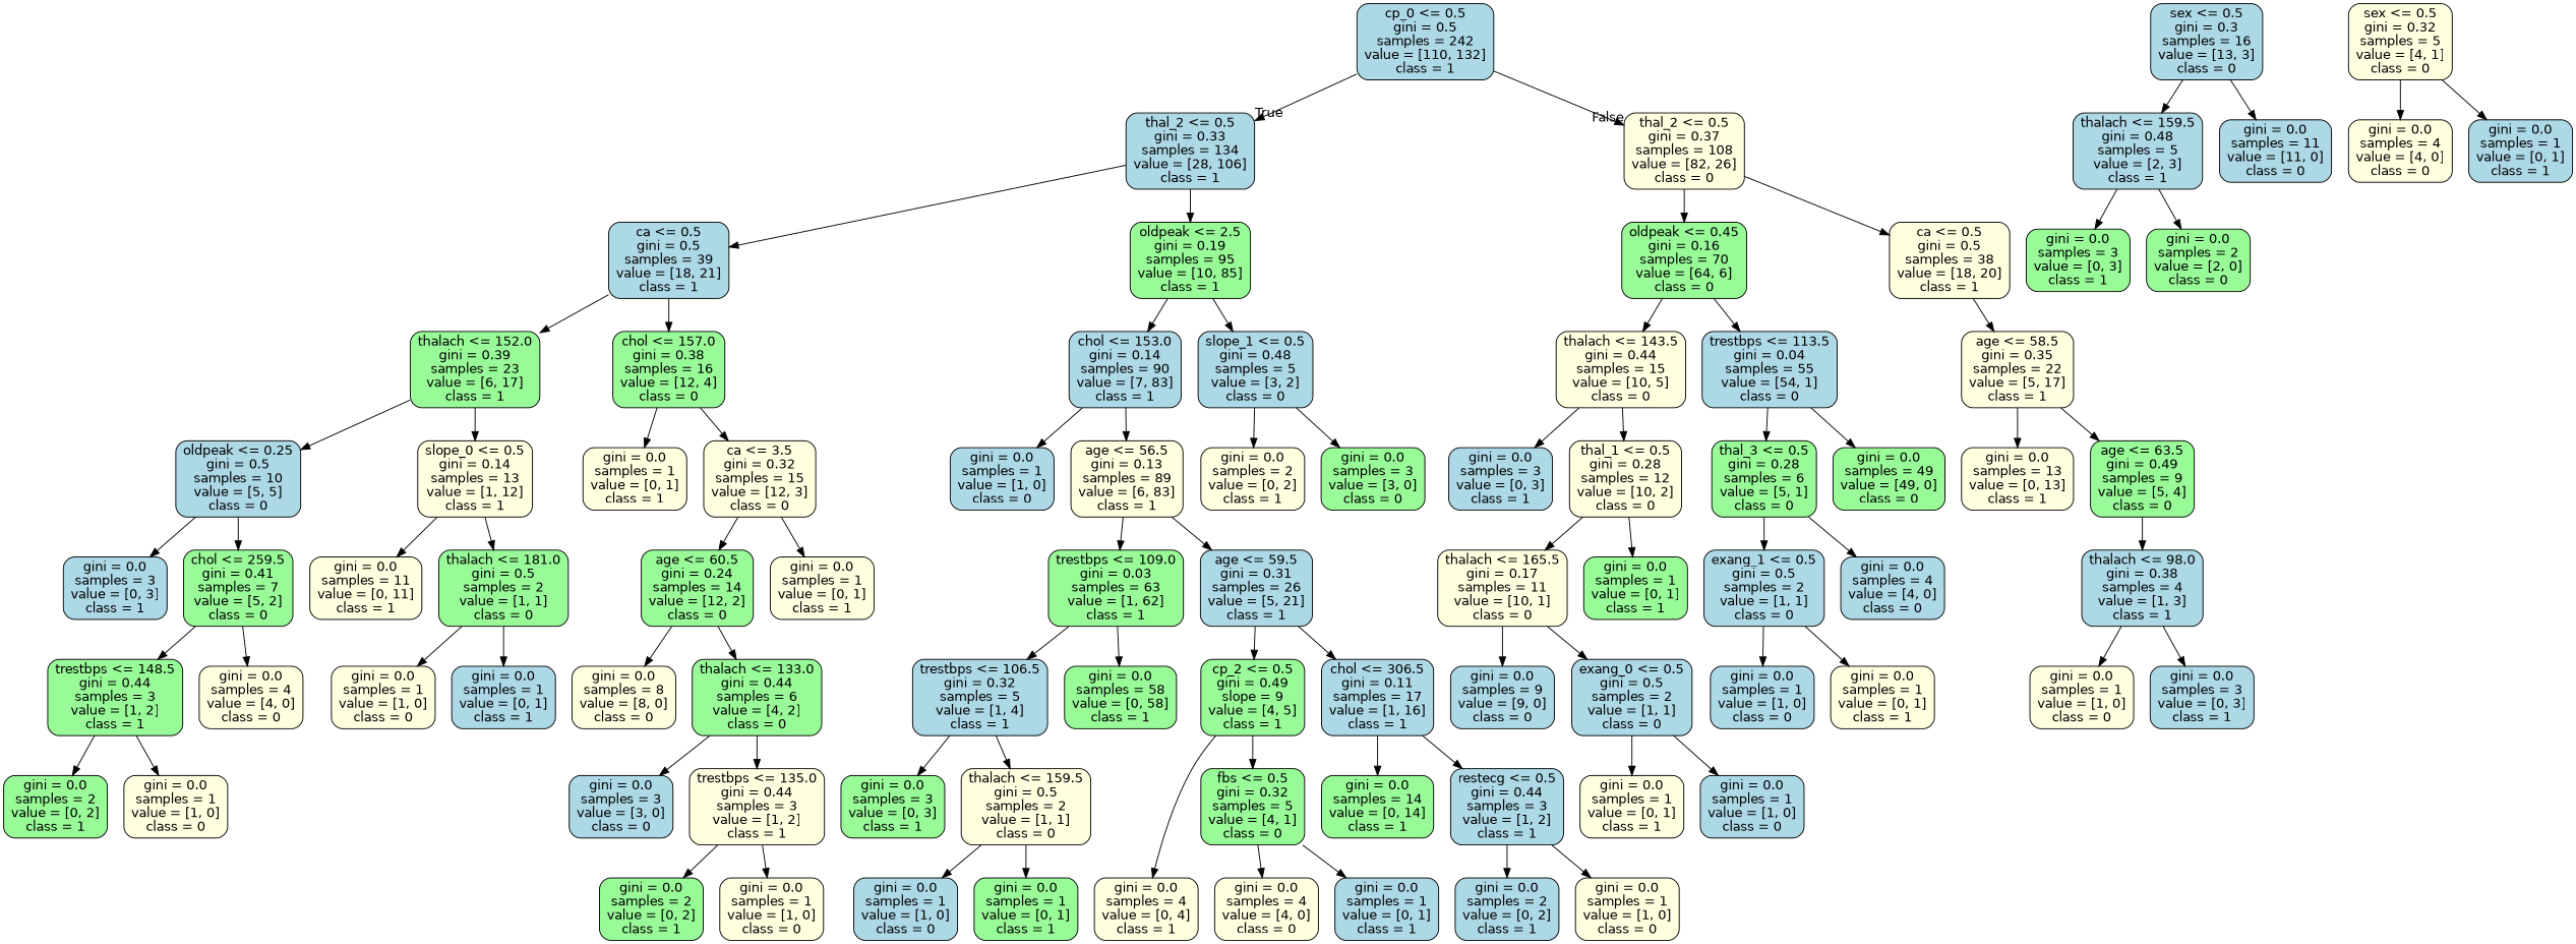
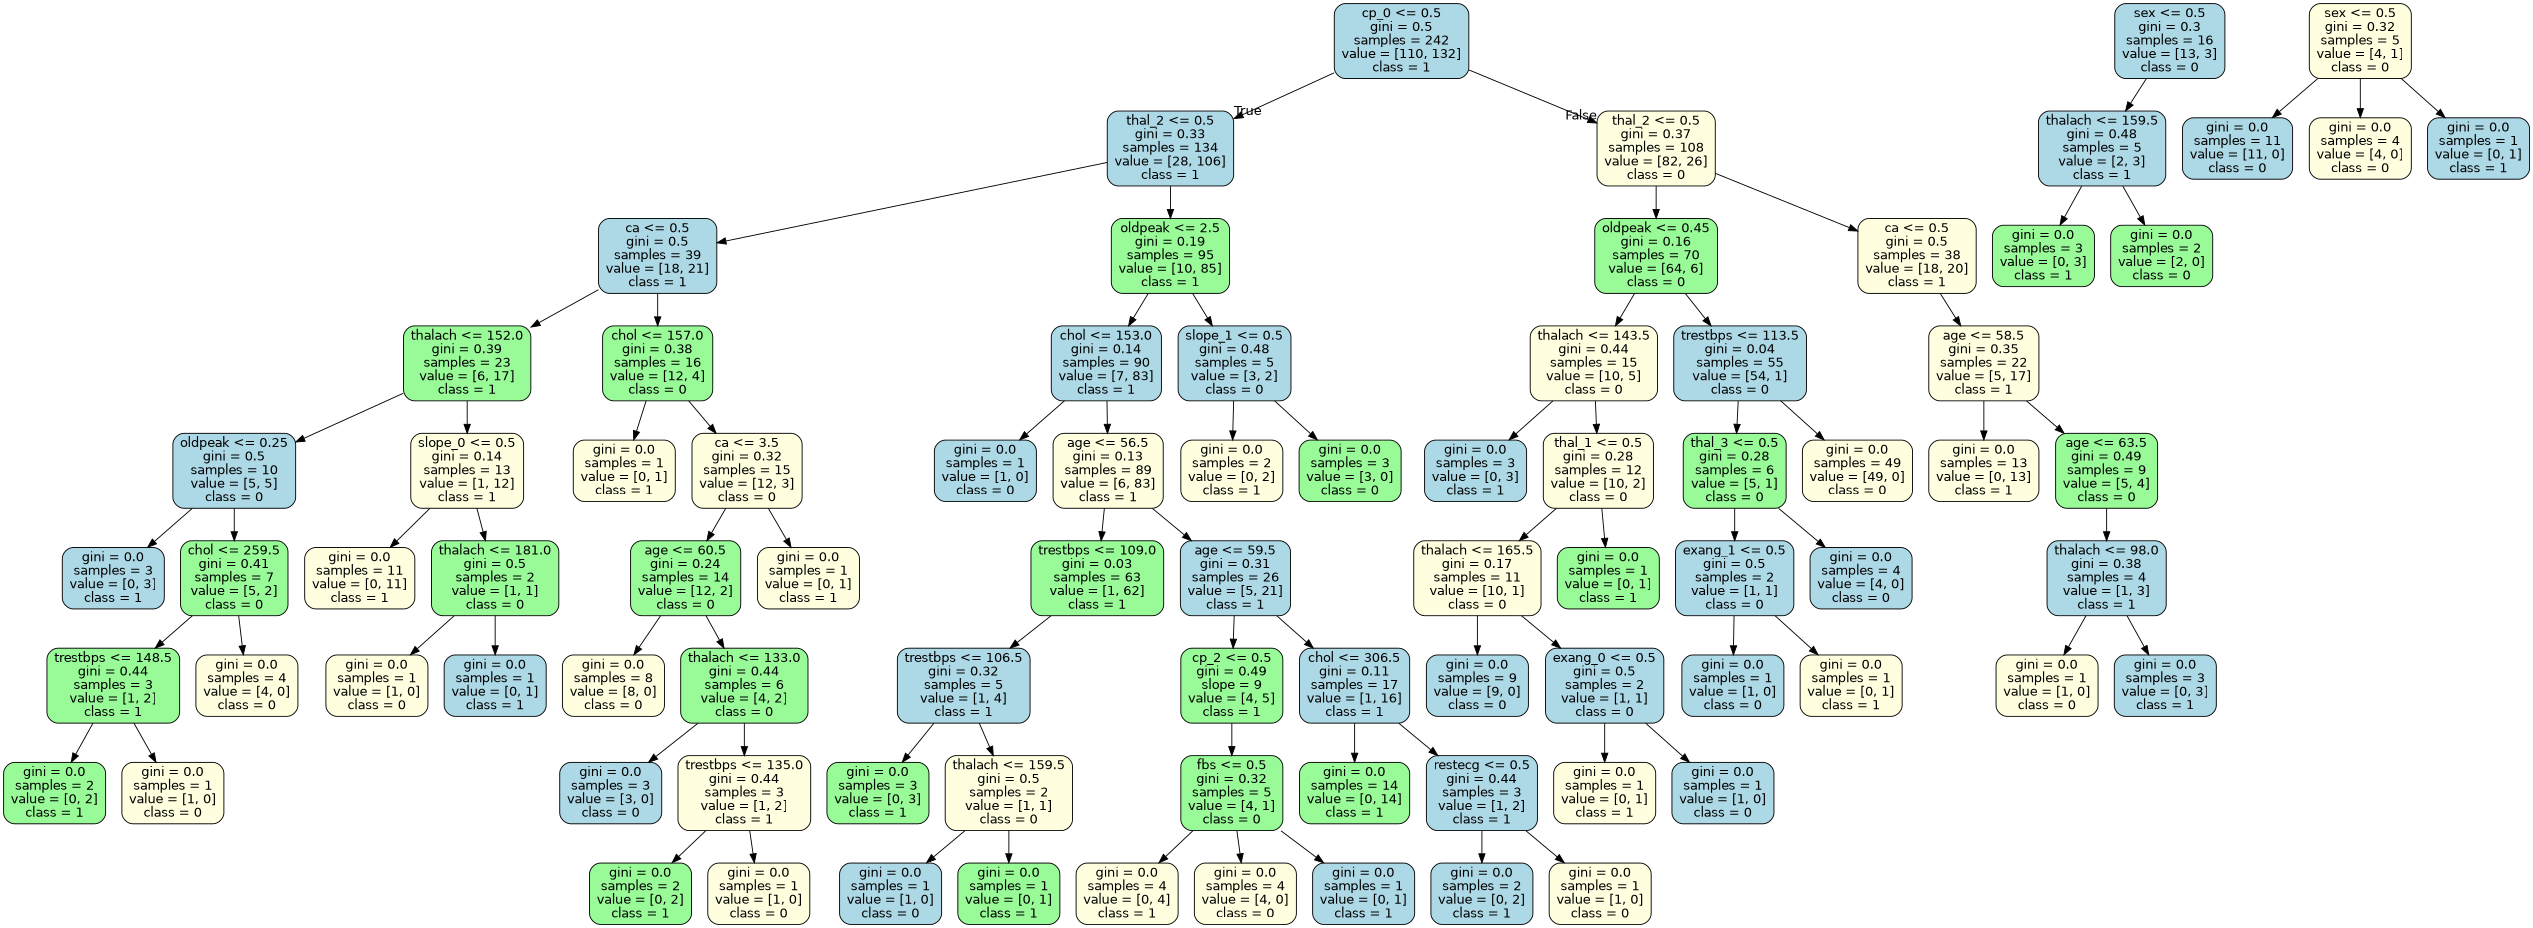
  digraph {
    node [color=black fillcolor=lightblue fontname=helvetica shape=box style="filled, rounded"]
    edge [fontname=helvetica]
    n1 [label="cp_0 <= 0.5\ngini = 0.5\nsamples = 242\nvalue = [110, 132]\nclass = 1"]
    n2 [label="thal_2 <= 0.5\ngini = 0.33\nsamples = 134\nvalue = [28, 106]\nclass = 1"]
    n3 [fillcolor=lightyellow label="thal_2 <= 0.5\ngini = 0.37\nsamples = 108\nvalue = [82, 26]\nclass = 0"]
    n4 [label="ca <= 0.5\ngini = 0.5\nsamples = 39\nvalue = [18, 21]\nclass = 1"]
    n5 [fillcolor=palegreen label="oldpeak <= 2.5\ngini = 0.19\nsamples = 95\nvalue = [10, 85]\nclass = 1"]
    n6 [fillcolor=palegreen label="oldpeak <= 0.45\ngini = 0.16\nsamples = 70\nvalue = [64, 6]\nclass = 0"]
    n7 [fillcolor=lightyellow label="ca <= 0.5\ngini = 0.5\nsamples = 38\nvalue = [18, 20]\nclass = 1"]
    n8 [fillcolor=palegreen label="thalach <= 152.0\ngini = 0.39\nsamples = 23\nvalue = [6, 17]\nclass = 1"]
    n9 [fillcolor=palegreen label="chol <= 157.0\ngini = 0.38\nsamples = 16\nvalue = [12, 4]\nclass = 0"]
    n10 [label="chol <= 153.0\ngini = 0.14\nsamples = 90\nvalue = [7, 83]\nclass = 1"]
    n11 [label="slope_1 <= 0.5\ngini = 0.48\nsamples = 5\nvalue = [3, 2]\nclass = 0"]
    n12 [label="oldpeak <= 0.25\ngini = 0.5\nsamples = 10\nvalue = [5, 5]\nclass = 0"]
    n13 [fillcolor=lightyellow label="slope_0 <= 0.5\ngini = 0.14\nsamples = 13\nvalue = [1, 12]\nclass = 1"]
    n14 [fillcolor=lightyellow label="gini = 0.0\nsamples = 1\nvalue = [0, 1]\nclass = 1"]
    n15 [fillcolor=lightyellow label="ca <= 3.5\ngini = 0.32\nsamples = 15\nvalue = [12, 3]\nclass = 0"]
    n16 [label="gini = 0.0\nsamples = 3\nvalue = [0, 3]\nclass = 1"]
    n17 [fillcolor=palegreen label="chol <= 259.5\ngini = 0.41\nsamples = 7\nvalue = [5, 2]\nclass = 0"]
    n18 [fillcolor=lightyellow label="gini = 0.0\nsamples = 11\nvalue = [0, 11]\nclass = 1"]
    n19 [fillcolor=palegreen label="thalach <= 181.0\ngini = 0.5\nsamples = 2\nvalue = [1, 1]\nclass = 0"]
    n20 [fillcolor=palegreen label="trestbps <= 148.5\ngini = 0.44\nsamples = 3\nvalue = [1, 2]\nclass = 1"]
    n21 [fillcolor=lightyellow label="gini = 0.0\nsamples = 4\nvalue = [4, 0]\nclass = 0"]
    n22 [fillcolor=palegreen label="gini = 0.0\nsamples = 2\nvalue = [0, 2]\nclass = 1"]
    n23 [fillcolor=lightyellow label="gini = 0.0\nsamples = 1\nvalue = [1, 0]\nclass = 0"]
    n24 [fillcolor=lightyellow label="gini = 0.0\nsamples = 1\nvalue = [1, 0]\nclass = 0"]
    n25 [label="gini = 0.0\nsamples = 1\nvalue = [0, 1]\nclass = 1"]
    n26 [fillcolor=palegreen label="age <= 60.5\ngini = 0.24\nsamples = 14\nvalue = [12, 2]\nclass = 0"]
    n27 [fillcolor=lightyellow label="gini = 0.0\nsamples = 1\nvalue = [0, 1]\nclass = 1"]
    n28 [fillcolor=lightyellow label="gini = 0.0\nsamples = 8\nvalue = [8, 0]\nclass = 0"]
    n29 [fillcolor=palegreen label="thalach <= 133.0\ngini = 0.44\nsamples = 6\nvalue = [4, 2]\nclass = 0"]
    n30 [label="gini = 0.0\nsamples = 3\nvalue = [3, 0]\nclass = 0"]
    n31 [fillcolor=lightyellow label="trestbps <= 135.0\ngini = 0.44\nsamples = 3\nvalue = [1, 2]\nclass = 1"]
    n32 [fillcolor=palegreen label="gini = 0.0\nsamples = 2\nvalue = [0, 2]\nclass = 1"]
    n33 [fillcolor=lightyellow label="gini = 0.0\nsamples = 1\nvalue = [1, 0]\nclass = 0"]
    n34 [label="gini = 0.0\nsamples = 1\nvalue = [1, 0]\nclass = 0"]
    n35 [fillcolor=lightyellow label="age <= 56.5\ngini = 0.13\nsamples = 89\nvalue = [6, 83]\nclass = 1"]
    n36 [fillcolor=lightyellow label="gini = 0.0\nsamples = 2\nvalue = [0, 2]\nclass = 1"]
    n37 [fillcolor=palegreen label="gini = 0.0\nsamples = 3\nvalue = [3, 0]\nclass = 0"]
    n38 [fillcolor=palegreen label="trestbps <= 109.0\ngini = 0.03\nsamples = 63\nvalue = [1, 62]\nclass = 1"]
    n39 [label="age <= 59.5\ngini = 0.31\nsamples = 26\nvalue = [5, 21]\nclass = 1"]
    n40 [label="trestbps <= 106.5\ngini = 0.32\nsamples = 5\nvalue = [1, 4]\nclass = 1"]
-   n41 [fillcolor=palegreen label="gini = 0.0\nsamples = 58\nvalue = [0, 58]\nclass = 1"]
    n42 [fillcolor=palegreen label="cp_2 <= 0.5\ngini = 0.49\nslope = 9\nvalue = [4, 5]\nclass = 1"]
    n43 [label="chol <= 306.5\ngini = 0.11\nsamples = 17\nvalue = [1, 16]\nclass = 1"]
    n44 [fillcolor=palegreen label="gini = 0.0\nsamples = 3\nvalue = [0, 3]\nclass = 1"]
    n45 [fillcolor=lightyellow label="thalach <= 159.5\ngini = 0.5\nsamples = 2\nvalue = [1, 1]\nclass = 0"]
    n46 [label="gini = 0.0\nsamples = 1\nvalue = [1, 0]\nclass = 0"]
    n47 [fillcolor=palegreen label="gini = 0.0\nsamples = 1\nvalue = [0, 1]\nclass = 1"]
    n48 [fillcolor=palegreen label="fbs <= 0.5\ngini = 0.32\nsamples = 5\nvalue = [4, 1]\nclass = 0"]
    n49 [fillcolor=lightyellow label="gini = 0.0\nsamples = 4\nvalue = [0, 4]\nclass = 1"]
    n50 [fillcolor=palegreen label="gini = 0.0\nsamples = 14\nvalue = [0, 14]\nclass = 1"]
    n51 [label="restecg <= 0.5\ngini = 0.44\nsamples = 3\nvalue = [1, 2]\nclass = 1"]
    n52 [fillcolor=lightyellow label="gini = 0.0\nsamples = 4\nvalue = [4, 0]\nclass = 0"]
    n53 [label="gini = 0.0\nsamples = 1\nvalue = [0, 1]\nclass = 1"]
    n54 [label="gini = 0.0\nsamples = 2\nvalue = [0, 2]\nclass = 1"]
    n55 [fillcolor=lightyellow label="gini = 0.0\nsamples = 1\nvalue = [1, 0]\nclass = 0"]
    n56 [fillcolor=lightyellow label="thalach <= 143.5\ngini = 0.44\nsamples = 15\nvalue = [10, 5]\nclass = 0"]
    n57 [label="trestbps <= 113.5\ngini = 0.04\nsamples = 55\nvalue = [54, 1]\nclass = 0"]
    n58 [fillcolor=lightyellow label="age <= 58.5\ngini = 0.35\nsamples = 22\nvalue = [5, 17]\nclass = 1"]
    n59 [label="gini = 0.0\nsamples = 3\nvalue = [0, 3]\nclass = 1"]
    n60 [fillcolor=lightyellow label="thal_1 <= 0.5\ngini = 0.28\nsamples = 12\nvalue = [10, 2]\nclass = 0"]
    n61 [fillcolor=palegreen label="thal_3 <= 0.5\ngini = 0.28\nsamples = 6\nvalue = [5, 1]\nclass = 0"]
-   n62 [fillcolor=palegreen label="gini = 0.0\nsamples = 49\nvalue = [49, 0]\nclass = 0"]
+   n62 [fillcolor=lightyellow label="gini = 0.0\nsamples = 49\nvalue = [49, 0]\nclass = 0"]
    n63 [fillcolor=lightyellow label="thalach <= 165.5\ngini = 0.17\nsamples = 11\nvalue = [10, 1]\nclass = 0"]
    n64 [fillcolor=palegreen label="gini = 0.0\nsamples = 1\nvalue = [0, 1]\nclass = 1"]
    n65 [label="gini = 0.0\nsamples = 9\nvalue = [9, 0]\nclass = 0"]
    n66 [label="exang_0 <= 0.5\ngini = 0.5\nsamples = 2\nvalue = [1, 1]\nclass = 0"]
    n67 [fillcolor=lightyellow label="gini = 0.0\nsamples = 1\nvalue = [0, 1]\nclass = 1"]
    n68 [label="gini = 0.0\nsamples = 1\nvalue = [1, 0]\nclass = 0"]
    n69 [label="exang_1 <= 0.5\ngini = 0.5\nsamples = 2\nvalue = [1, 1]\nclass = 0"]
    n70 [label="gini = 0.0\nsamples = 4\nvalue = [4, 0]\nclass = 0"]
    n71 [label="gini = 0.0\nsamples = 1\nvalue = [1, 0]\nclass = 0"]
    n72 [fillcolor=lightyellow label="gini = 0.0\nsamples = 1\nvalue = [0, 1]\nclass = 1"]
    n73 [fillcolor=lightyellow label="gini = 0.0\nsamples = 13\nvalue = [0, 13]\nclass = 1"]
    n74 [fillcolor=palegreen label="age <= 63.5\ngini = 0.49\nsamples = 9\nvalue = [5, 4]\nclass = 0"]
    n75 [label="sex <= 0.5\ngini = 0.3\nsamples = 16\nvalue = [13, 3]\nclass = 0"]
    n76 [label="thalach <= 159.5\ngini = 0.48\nsamples = 5\nvalue = [2, 3]\nclass = 1"]
    n77 [label="gini = 0.0\nsamples = 11\nvalue = [11, 0]\nclass = 0"]
    n78 [label="thalach <= 98.0\ngini = 0.38\nsamples = 4\nvalue = [1, 3]\nclass = 1"]
    n79 [fillcolor=lightyellow label="sex <= 0.5\ngini = 0.32\nsamples = 5\nvalue = [4, 1]\nclass = 0"]
    n80 [fillcolor=lightyellow label="gini = 0.0\nsamples = 4\nvalue = [4, 0]\nclass = 0"]
    n81 [label="gini = 0.0\nsamples = 1\nvalue = [0, 1]\nclass = 1"]
    n82 [fillcolor=lightyellow label="gini = 0.0\nsamples = 1\nvalue = [1, 0]\nclass = 0"]
    n83 [label="gini = 0.0\nsamples = 3\nvalue = [0, 3]\nclass = 1"]
    n84 [fillcolor=palegreen label="gini = 0.0\nsamples = 3\nvalue = [0, 3]\nclass = 1"]
    n85 [fillcolor=palegreen label="gini = 0.0\nsamples = 2\nvalue = [2, 0]\nclass = 0"]
    n1 -> n2 [headlabel=True labelangle=45 labeldistance=2.5]
    n1 -> n3 [headlabel=False labelangle=-45 labeldistance=2.5]
    n2 -> n4
    n2 -> n5
    n3 -> n6
    n3 -> n7
    n4 -> n8
    n4 -> n9
    n5 -> n10
    n5 -> n11
    n6 -> n56
    n6 -> n57
    n7 -> n58
    n8 -> n12
    n8 -> n13
    n9 -> n14
    n9 -> n15
    n10 -> n34
    n10 -> n35
    n11 -> n36
    n11 -> n37
    n12 -> n16
    n12 -> n17
    n13 -> n18
    n13 -> n19
    n15 -> n26
    n15 -> n27
    n17 -> n20
    n17 -> n21
    n19 -> n24
    n19 -> n25
    n20 -> n22
    n20 -> n23
    n26 -> n28
    n26 -> n29
    n29 -> n30
    n29 -> n31
    n31 -> n32
    n31 -> n33
    n35 -> n38
    n35 -> n39
    n38 -> n40
-   n38 -> n41
    n39 -> n42
    n39 -> n43
    n40 -> n44
    n40 -> n45
    n42 -> n48
-   n42 -> n49
+   n48 -> n49
    n43 -> n50
    n43 -> n51
    n45 -> n46
    n45 -> n47
    n48 -> n52
    n48 -> n53
    n51 -> n54
    n51 -> n55
    n56 -> n59
    n56 -> n60
    n57 -> n61
    n57 -> n62
    n58 -> n73
    n58 -> n74
    n60 -> n63
    n60 -> n64
    n61 -> n69
    n61 -> n70
    n63 -> n65
    n63 -> n66
    n66 -> n67
    n66 -> n68
    n69 -> n71
    n69 -> n72
    n74 -> n78
    n75 -> n76
-   n75 -> n77
+   n79 -> n77
    n76 -> n84
    n76 -> n85
    n78 -> n82
    n78 -> n83
    n79 -> n80
    n79 -> n81
  }
